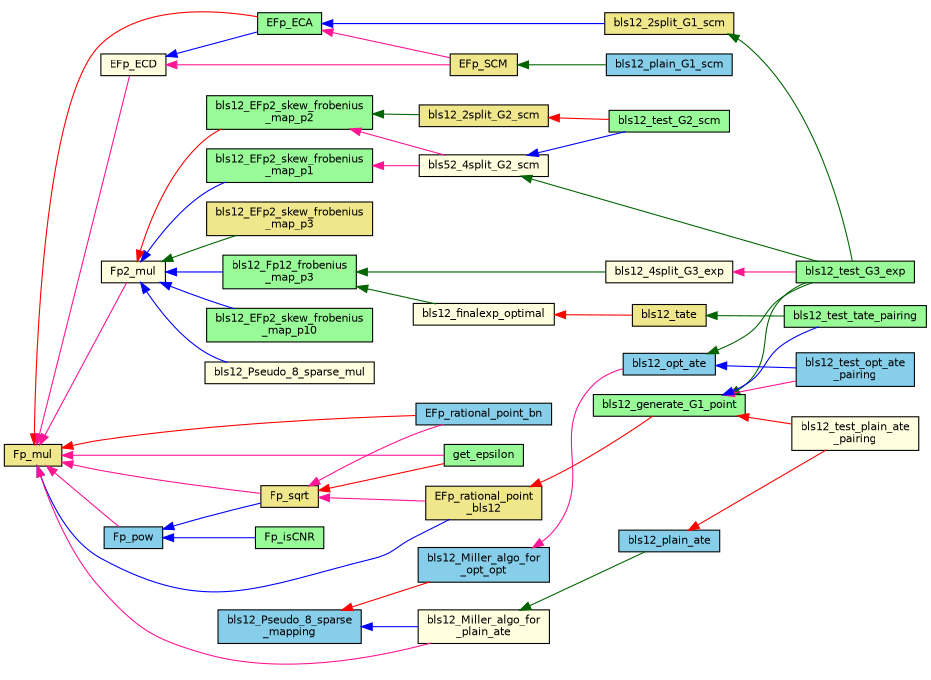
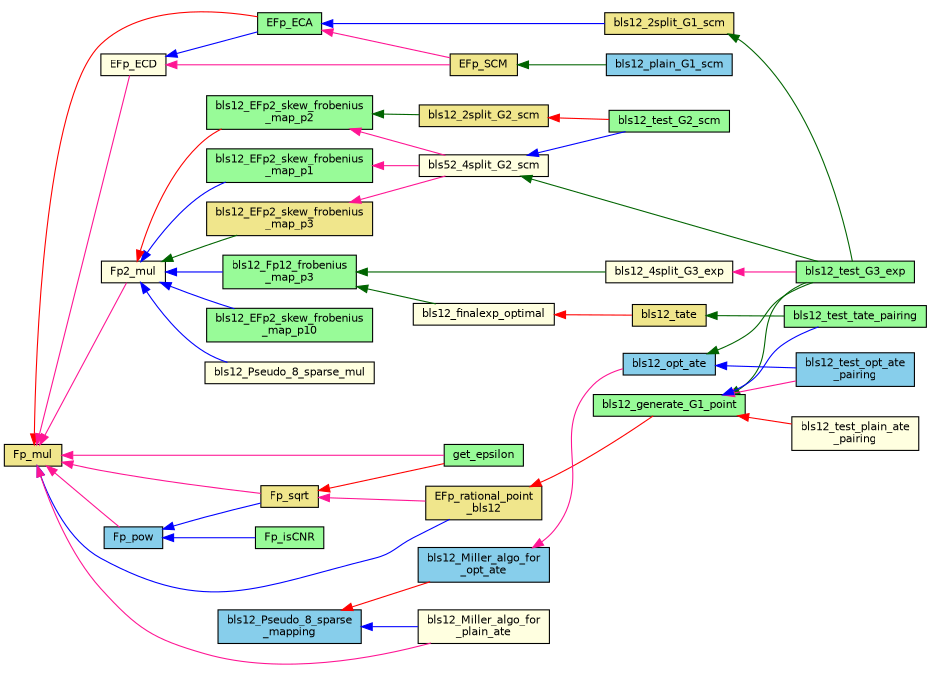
  digraph {
    rankdir=LR
    node [color=black fillcolor=palegreen fontname=Helvetica fontsize=10 shape=record style=filled]
    edge [color=deeppink dir=back fontname=Helvetica fontsize=10 labelfontname=Helvetica labelfontsize=10 style=solid]
    n1 [fillcolor=khaki fontcolor=black height=0.2 label=Fp_mul width=0.4]
    n2 [height=0.2 label=EFp_ECA width=0.4]
    n3 [fillcolor=lightyellow height=0.2 label=EFp_ECD width=0.4]
    n4 [fillcolor=khaki height=0.2 label="EFp_rational_point\l_bls12" width=0.4]
-   n5 [fillcolor=skyblue height=0.2 label=EFp_rational_point_bn width=0.4]
    n6 [fillcolor=lightyellow height=0.2 label=Fp2_mul width=0.4]
    n7 [fillcolor=skyblue height=0.2 label=Fp_pow width=0.4]
    n8 [fillcolor=khaki height=0.2 label=Fp_sqrt width=0.4]
    n9 [height=0.2 label=get_epsilon width=0.4]
    n10 [fillcolor=lightyellow height=0.2 label="bls12_Miller_algo_for\l_plain_ate" width=0.4]
    n11 [fillcolor=skyblue height=0.2 label="bls12_Pseudo_8_sparse\l_mapping" width=0.4]
-   n12 [fillcolor=skyblue height=0.2 label="bls12_Miller_algo_for\l_opt_opt" width=0.4]
+   n12 [fillcolor=skyblue height=0.2 label="bls12_Miller_algo_for\l_opt_ate" width=0.4]
    n13 [fillcolor=khaki height=0.2 label=bls12_2split_G1_scm width=0.4]
    n14 [fillcolor=khaki height=0.2 label=EFp_SCM width=0.4]
    n15 [height=0.2 label=bls12_generate_G1_point width=0.4]
    n16 [height=0.2 label="bls12_Fp12_frobenius\l_map_p3" width=0.4]
    n17 [fillcolor=lightyellow height=0.2 label=bls12_Pseudo_8_sparse_mul width=0.4]
    n18 [height=0.2 label="bls12_EFp2_skew_frobenius\l_map_p1" width=0.4]
    n19 [height=0.2 label="bls12_EFp2_skew_frobenius\l_map_p2" width=0.4]
    n20 [fillcolor=khaki height=0.2 label="bls12_EFp2_skew_frobenius\l_map_p3" width=0.4]
    n21 [height=0.2 label="bls12_EFp2_skew_frobenius\l_map_p10" width=0.4]
    n22 [height=0.2 label=Fp_isCNR width=0.4]
    n23 [fillcolor=skyblue height=0.2 label=bls12_opt_ate width=0.4]
-   n24 [fillcolor=skyblue height=0.2 label=bls12_plain_ate width=0.4]
    n25 [height=0.2 label=bls12_test_G3_exp width=0.4]
    n26 [fillcolor=skyblue height=0.2 label="bls12_test_opt_ate\l_pairing" width=0.4]
    n27 [fillcolor=lightyellow height=0.2 label="bls12_test_plain_ate\l_pairing" width=0.4]
    n28 [fillcolor=skyblue height=0.2 label=bls12_plain_G1_scm width=0.4]
    n29 [height=0.2 label=bls12_test_tate_pairing width=0.4]
    n30 [fillcolor=lightyellow height=0.2 label=bls12_4split_G3_exp width=0.4]
    n31 [fillcolor=lightyellow height=0.2 label=bls12_finalexp_optimal width=0.4]
    n32 [fillcolor=lightyellow height=0.2 label=bls52_4split_G2_scm width=0.4]
    n33 [fillcolor=khaki height=0.2 label=bls12_2split_G2_scm width=0.4]
    n34 [fillcolor=khaki height=0.2 label=bls12_tate width=0.4]
    n35 [height=0.2 label=bls12_test_G2_scm width=0.4]
    n1 -> n2 [color=red]
    n1 -> n3
    n1 -> n4 [color=blue]
-   n1 -> n5 [color=red]
    n1 -> n6
    n1 -> n7
    n1 -> n8
    n1 -> n9
    n1 -> n10
    n2 -> n13 [color=blue]
    n2 -> n14
    n3 -> n2 [color=blue]
    n3 -> n14
    n4 -> n15 [color=red]
    n6 -> n16 [color=blue]
    n6 -> n17 [color=blue]
    n6 -> n18 [color=blue]
    n6 -> n19 [color=red]
    n6 -> n20 [color=darkgreen]
    n6 -> n21 [color=blue]
    n7 -> n8 [color=blue]
    n7 -> n22 [color=blue]
    n8 -> n4
-   n8 -> n5
    n8 -> n9 [color=red]
-   n10 -> n24 [color=darkgreen]
    n11 -> n10 [color=blue]
    n11 -> n12 [color=red]
    n12 -> n23
    n13 -> n25 [color=darkgreen]
    n14 -> n28 [color=darkgreen]
    n15 -> n25 [color=darkgreen]
    n15 -> n26
    n15 -> n27 [color=red]
    n15 -> n29 [color=blue]
    n16 -> n30 [color=darkgreen]
    n16 -> n31 [color=darkgreen]
    n18 -> n32
    n19 -> n32
    n19 -> n33 [color=darkgreen]
+   n20 -> n32
    n23 -> n25 [color=darkgreen]
    n23 -> n26 [color=blue]
-   n24 -> n27 [color=red]
    n30 -> n25
    n31 -> n34 [color=red]
    n32 -> n25 [color=darkgreen]
    n32 -> n35 [color=blue]
    n33 -> n35 [color=red]
    n34 -> n29 [color=darkgreen]
  }
